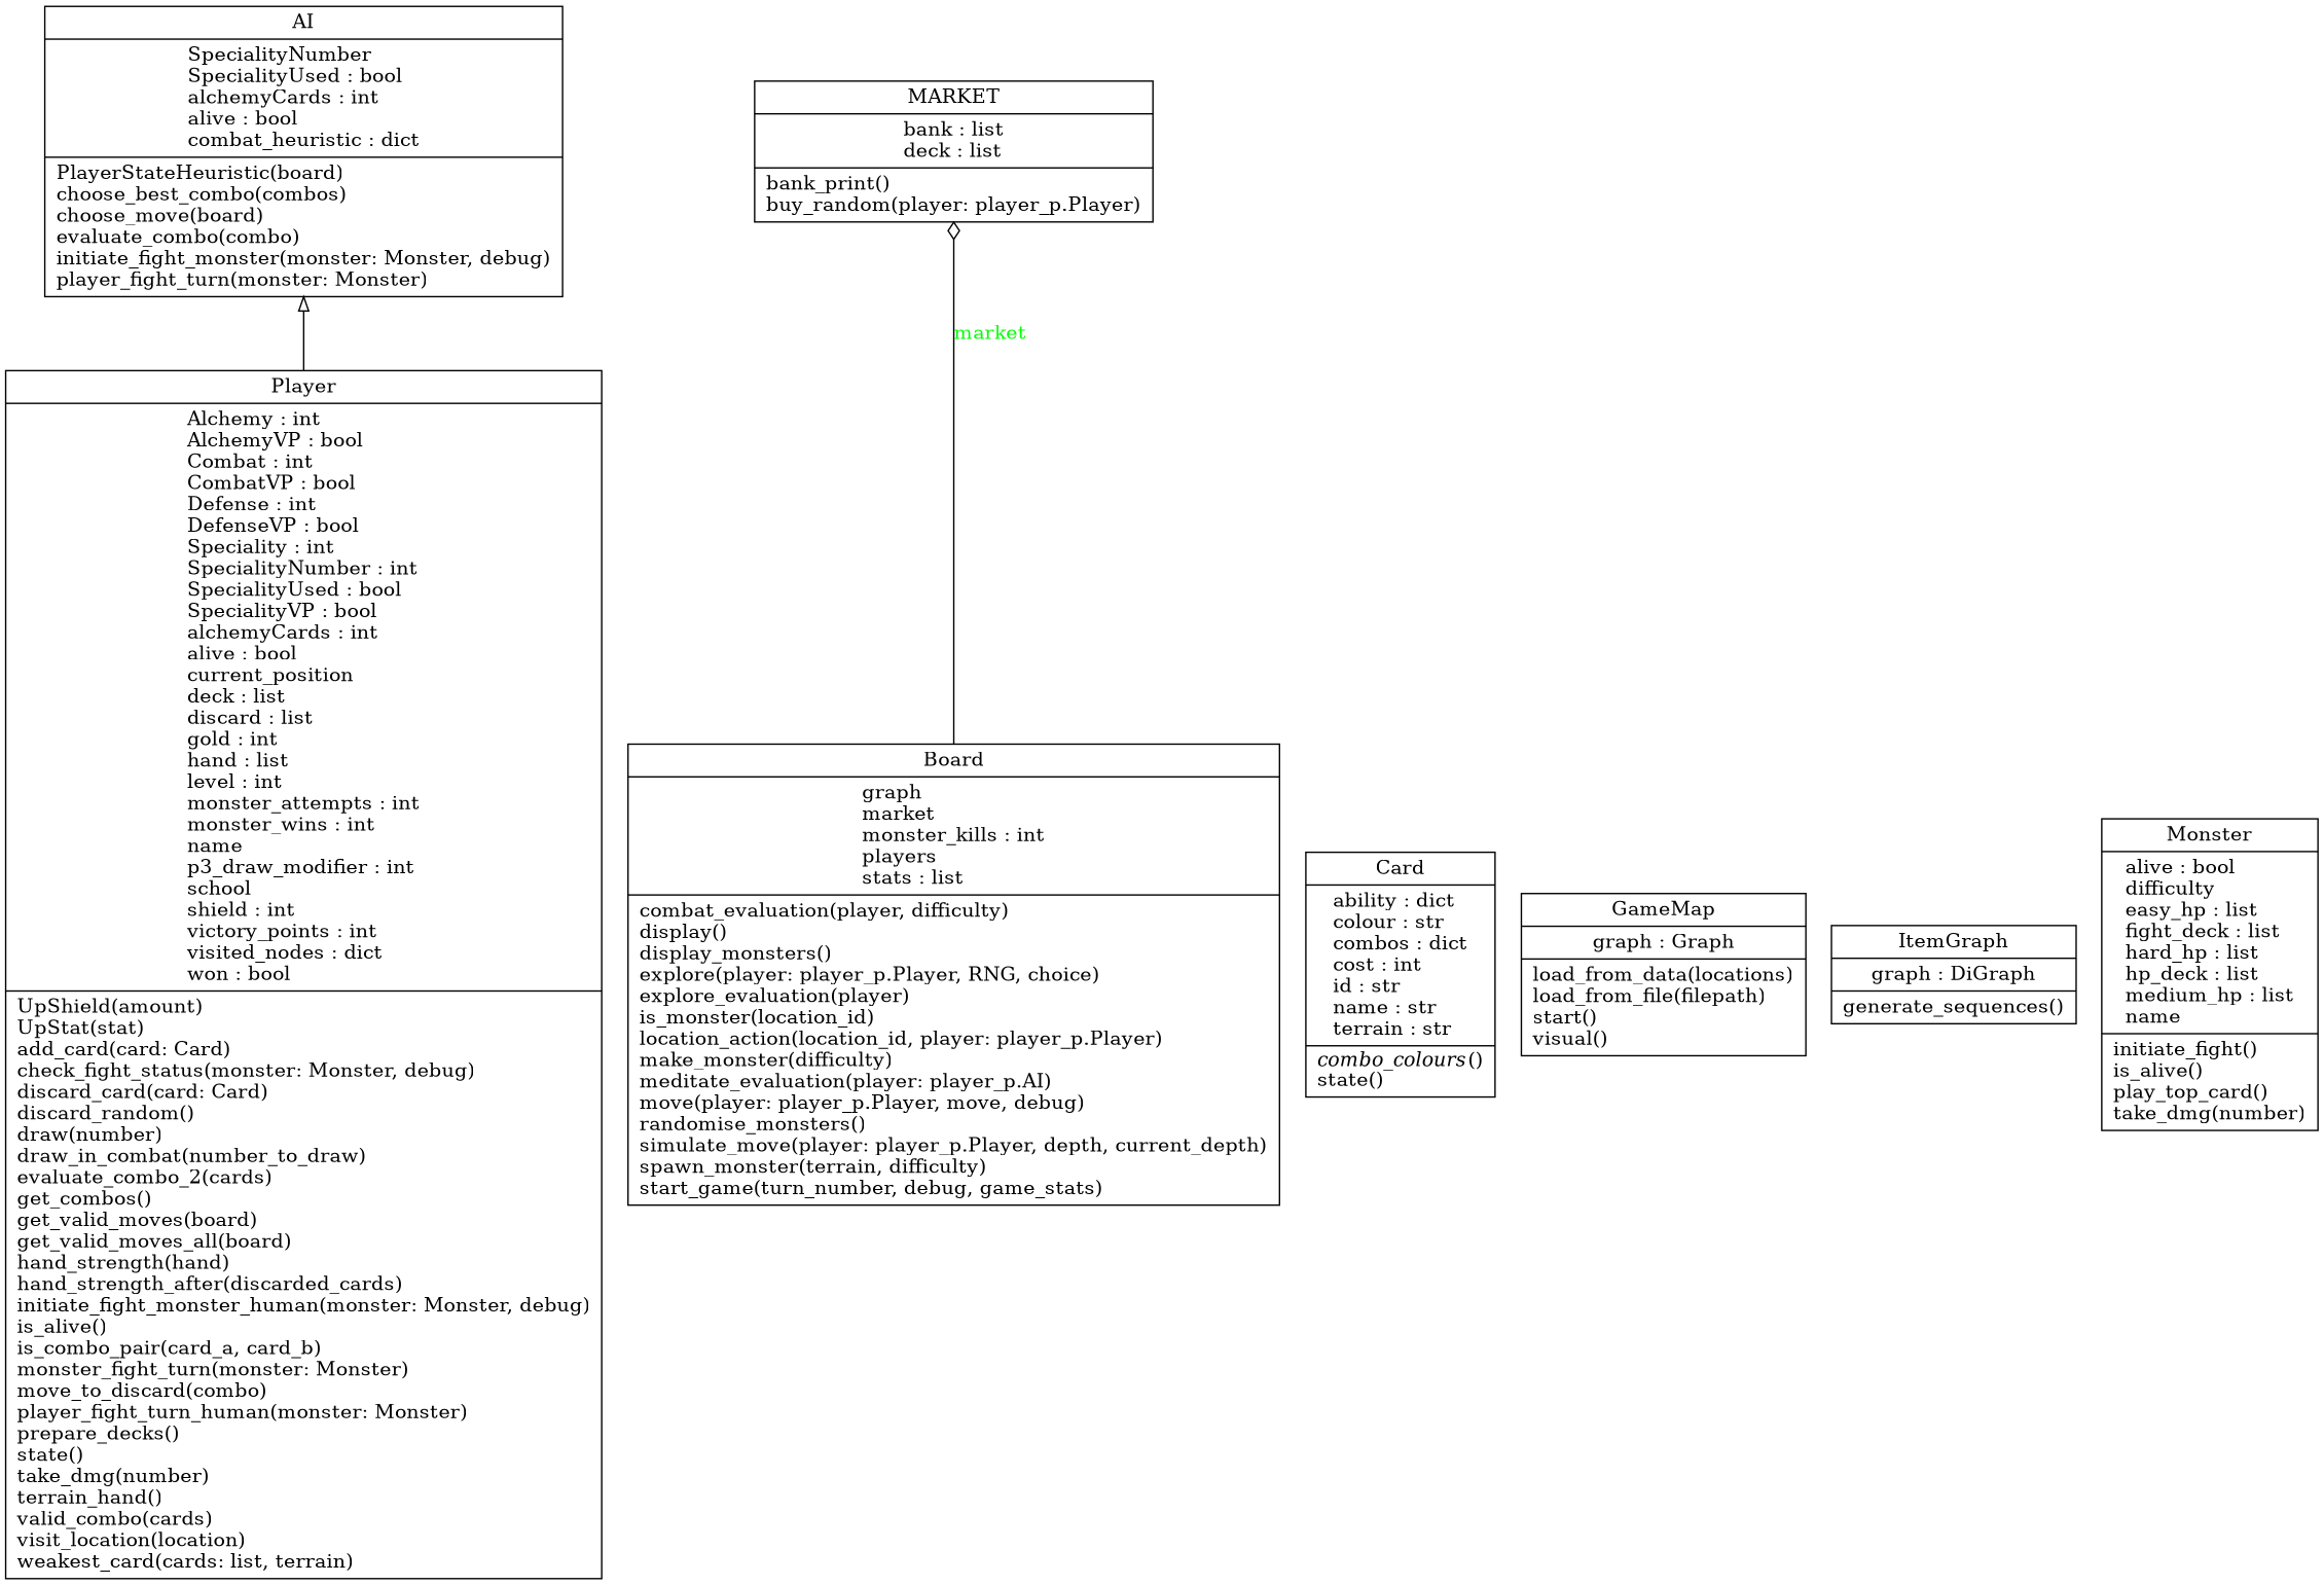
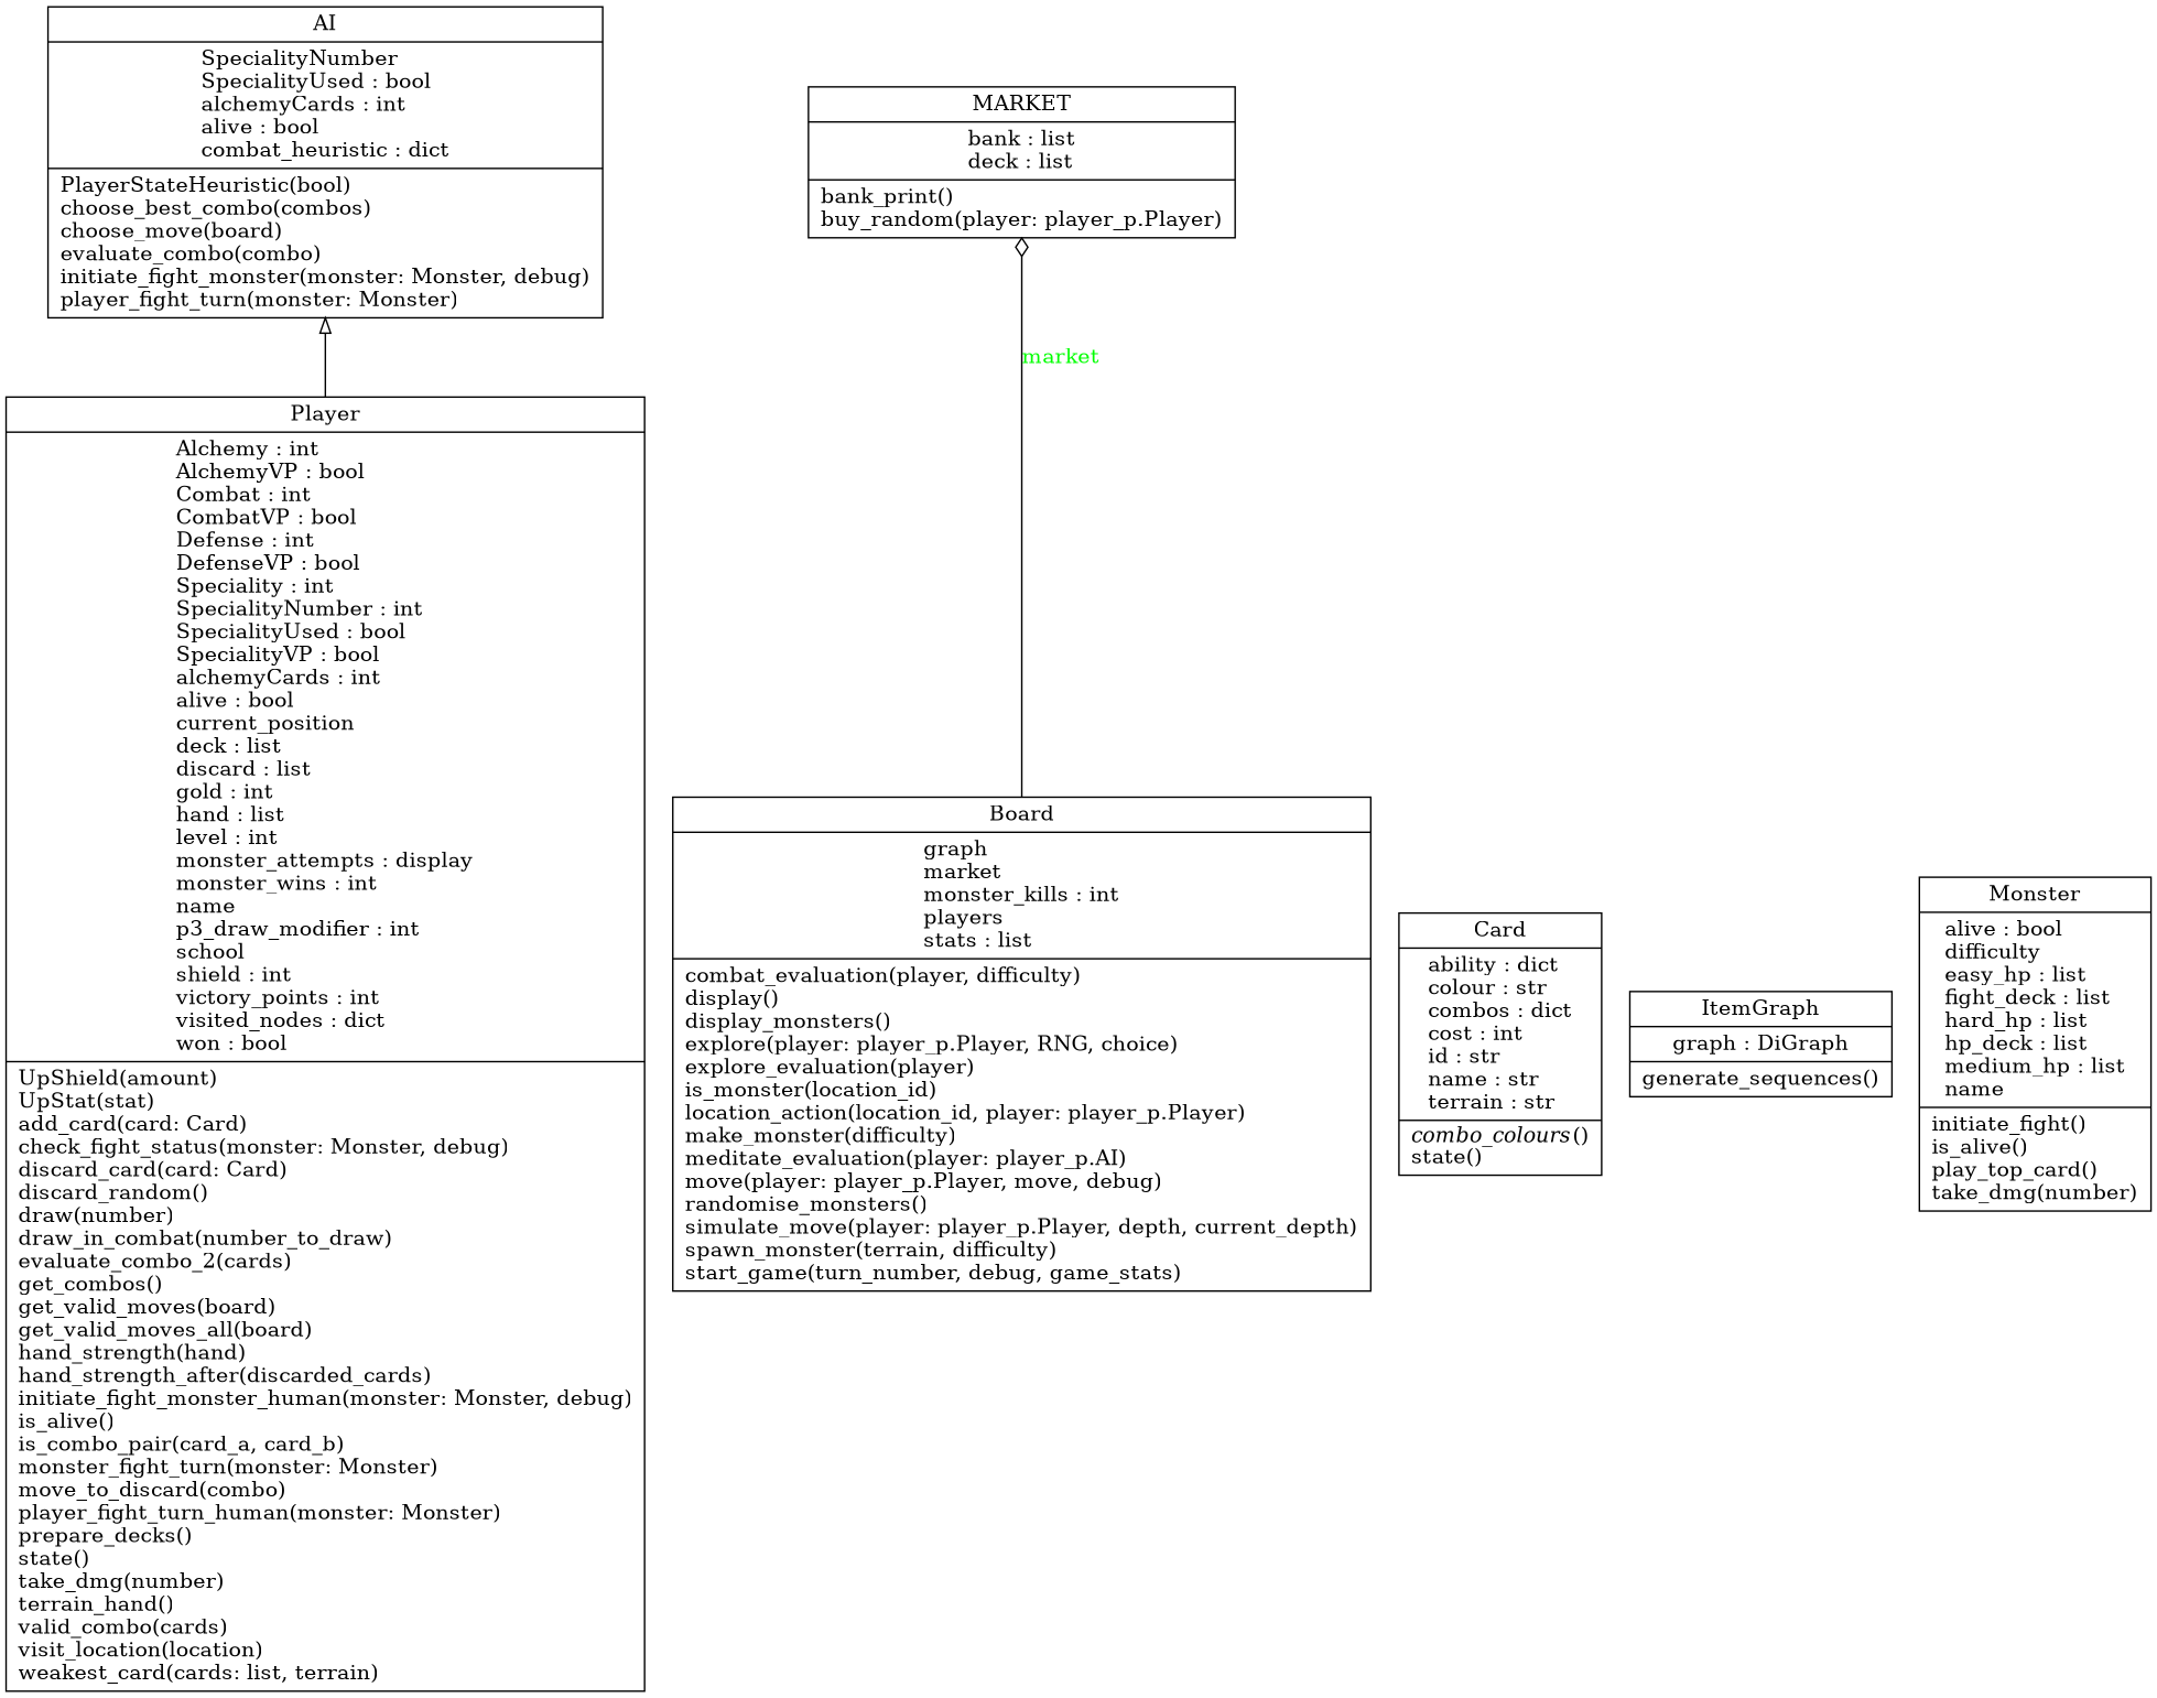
  digraph {
    rankdir=BT
    node [color=black fontcolor=black shape=record style=solid]
    edge [arrowtail=none]
-   n1 [label=<{AI|SpecialityNumber<br ALIGN="LEFT"/>SpecialityUsed : bool<br ALIGN="LEFT"/>alchemyCards : int<br ALIGN="LEFT"/>alive : bool<br ALIGN="LEFT"/>combat_heuristic : dict<br ALIGN="LEFT"/>|PlayerStateHeuristic(board)<br ALIGN="LEFT"/>choose_best_combo(combos)<br ALIGN="LEFT"/>choose_move(board)<br ALIGN="LEFT"/>evaluate_combo(combo)<br ALIGN="LEFT"/>initiate_fight_monster(monster: Monster, debug)<br ALIGN="LEFT"/>player_fight_turn(monster: Monster)<br ALIGN="LEFT"/>}>]
-   n2 [label=<{Player|Alchemy : int<br ALIGN="LEFT"/>AlchemyVP : bool<br ALIGN="LEFT"/>Combat : int<br ALIGN="LEFT"/>CombatVP : bool<br ALIGN="LEFT"/>Defense : int<br ALIGN="LEFT"/>DefenseVP : bool<br ALIGN="LEFT"/>Speciality : int<br ALIGN="LEFT"/>SpecialityNumber : int<br ALIGN="LEFT"/>SpecialityUsed : bool<br ALIGN="LEFT"/>SpecialityVP : bool<br ALIGN="LEFT"/>alchemyCards : int<br ALIGN="LEFT"/>alive : bool<br ALIGN="LEFT"/>current_position<br ALIGN="LEFT"/>deck : list<br ALIGN="LEFT"/>discard : list<br ALIGN="LEFT"/>gold : int<br ALIGN="LEFT"/>hand : list<br ALIGN="LEFT"/>level : int<br ALIGN="LEFT"/>monster_attempts : int<br ALIGN="LEFT"/>monster_wins : int<br ALIGN="LEFT"/>name<br ALIGN="LEFT"/>p3_draw_modifier : int<br ALIGN="LEFT"/>school<br ALIGN="LEFT"/>shield : int<br ALIGN="LEFT"/>victory_points : int<br ALIGN="LEFT"/>visited_nodes : dict<br ALIGN="LEFT"/>won : bool<br ALIGN="LEFT"/>|UpShield(amount)<br ALIGN="LEFT"/>UpStat(stat)<br ALIGN="LEFT"/>add_card(card: Card)<br ALIGN="LEFT"/>check_fight_status(monster: Monster, debug)<br ALIGN="LEFT"/>discard_card(card: Card)<br ALIGN="LEFT"/>discard_random()<br ALIGN="LEFT"/>draw(number)<br ALIGN="LEFT"/>draw_in_combat(number_to_draw)<br ALIGN="LEFT"/>evaluate_combo_2(cards)<br ALIGN="LEFT"/>get_combos()<br ALIGN="LEFT"/>get_valid_moves(board)<br ALIGN="LEFT"/>get_valid_moves_all(board)<br ALIGN="LEFT"/>hand_strength(hand)<br ALIGN="LEFT"/>hand_strength_after(discarded_cards)<br ALIGN="LEFT"/>initiate_fight_monster_human(monster: Monster, debug)<br ALIGN="LEFT"/>is_alive()<br ALIGN="LEFT"/>is_combo_pair(card_a, card_b)<br ALIGN="LEFT"/>monster_fight_turn(monster: Monster)<br ALIGN="LEFT"/>move_to_discard(combo)<br ALIGN="LEFT"/>player_fight_turn_human(monster: Monster)<br ALIGN="LEFT"/>prepare_decks()<br ALIGN="LEFT"/>state()<br ALIGN="LEFT"/>take_dmg(number)<br ALIGN="LEFT"/>terrain_hand()<br ALIGN="LEFT"/>valid_combo(cards)<br ALIGN="LEFT"/>visit_location(location)<br ALIGN="LEFT"/>weakest_card(cards: list, terrain)<br ALIGN="LEFT"/>}>]
+   n1 [label=<{AI|SpecialityNumber<br ALIGN="LEFT"/>SpecialityUsed : bool<br ALIGN="LEFT"/>alchemyCards : int<br ALIGN="LEFT"/>alive : bool<br ALIGN="LEFT"/>combat_heuristic : dict<br ALIGN="LEFT"/>|PlayerStateHeuristic(bool)<br ALIGN="LEFT"/>choose_best_combo(combos)<br ALIGN="LEFT"/>choose_move(board)<br ALIGN="LEFT"/>evaluate_combo(combo)<br ALIGN="LEFT"/>initiate_fight_monster(monster: Monster, debug)<br ALIGN="LEFT"/>player_fight_turn(monster: Monster)<br ALIGN="LEFT"/>}>]
+   n2 [label=<{Player|Alchemy : int<br ALIGN="LEFT"/>AlchemyVP : bool<br ALIGN="LEFT"/>Combat : int<br ALIGN="LEFT"/>CombatVP : bool<br ALIGN="LEFT"/>Defense : int<br ALIGN="LEFT"/>DefenseVP : bool<br ALIGN="LEFT"/>Speciality : int<br ALIGN="LEFT"/>SpecialityNumber : int<br ALIGN="LEFT"/>SpecialityUsed : bool<br ALIGN="LEFT"/>SpecialityVP : bool<br ALIGN="LEFT"/>alchemyCards : int<br ALIGN="LEFT"/>alive : bool<br ALIGN="LEFT"/>current_position<br ALIGN="LEFT"/>deck : list<br ALIGN="LEFT"/>discard : list<br ALIGN="LEFT"/>gold : int<br ALIGN="LEFT"/>hand : list<br ALIGN="LEFT"/>level : int<br ALIGN="LEFT"/>monster_attempts : display<br ALIGN="LEFT"/>monster_wins : int<br ALIGN="LEFT"/>name<br ALIGN="LEFT"/>p3_draw_modifier : int<br ALIGN="LEFT"/>school<br ALIGN="LEFT"/>shield : int<br ALIGN="LEFT"/>victory_points : int<br ALIGN="LEFT"/>visited_nodes : dict<br ALIGN="LEFT"/>won : bool<br ALIGN="LEFT"/>|UpShield(amount)<br ALIGN="LEFT"/>UpStat(stat)<br ALIGN="LEFT"/>add_card(card: Card)<br ALIGN="LEFT"/>check_fight_status(monster: Monster, debug)<br ALIGN="LEFT"/>discard_card(card: Card)<br ALIGN="LEFT"/>discard_random()<br ALIGN="LEFT"/>draw(number)<br ALIGN="LEFT"/>draw_in_combat(number_to_draw)<br ALIGN="LEFT"/>evaluate_combo_2(cards)<br ALIGN="LEFT"/>get_combos()<br ALIGN="LEFT"/>get_valid_moves(board)<br ALIGN="LEFT"/>get_valid_moves_all(board)<br ALIGN="LEFT"/>hand_strength(hand)<br ALIGN="LEFT"/>hand_strength_after(discarded_cards)<br ALIGN="LEFT"/>initiate_fight_monster_human(monster: Monster, debug)<br ALIGN="LEFT"/>is_alive()<br ALIGN="LEFT"/>is_combo_pair(card_a, card_b)<br ALIGN="LEFT"/>monster_fight_turn(monster: Monster)<br ALIGN="LEFT"/>move_to_discard(combo)<br ALIGN="LEFT"/>player_fight_turn_human(monster: Monster)<br ALIGN="LEFT"/>prepare_decks()<br ALIGN="LEFT"/>state()<br ALIGN="LEFT"/>take_dmg(number)<br ALIGN="LEFT"/>terrain_hand()<br ALIGN="LEFT"/>valid_combo(cards)<br ALIGN="LEFT"/>visit_location(location)<br ALIGN="LEFT"/>weakest_card(cards: list, terrain)<br ALIGN="LEFT"/>}>]
    n3 [label=<{Board|graph<br ALIGN="LEFT"/>market<br ALIGN="LEFT"/>monster_kills : int<br ALIGN="LEFT"/>players<br ALIGN="LEFT"/>stats : list<br ALIGN="LEFT"/>|combat_evaluation(player, difficulty)<br ALIGN="LEFT"/>display()<br ALIGN="LEFT"/>display_monsters()<br ALIGN="LEFT"/>explore(player: player_p.Player, RNG, choice)<br ALIGN="LEFT"/>explore_evaluation(player)<br ALIGN="LEFT"/>is_monster(location_id)<br ALIGN="LEFT"/>location_action(location_id, player: player_p.Player)<br ALIGN="LEFT"/>make_monster(difficulty)<br ALIGN="LEFT"/>meditate_evaluation(player: player_p.AI)<br ALIGN="LEFT"/>move(player: player_p.Player, move, debug)<br ALIGN="LEFT"/>randomise_monsters()<br ALIGN="LEFT"/>simulate_move(player: player_p.Player, depth, current_depth)<br ALIGN="LEFT"/>spawn_monster(terrain, difficulty)<br ALIGN="LEFT"/>start_game(turn_number, debug, game_stats)<br ALIGN="LEFT"/>}>]
    n4 [label=<{MARKET|bank : list<br ALIGN="LEFT"/>deck : list<br ALIGN="LEFT"/>|bank_print()<br ALIGN="LEFT"/>buy_random(player: player_p.Player)<br ALIGN="LEFT"/>}>]
    n5 [label=<{Card|ability : dict<br ALIGN="LEFT"/>colour : str<br ALIGN="LEFT"/>combos : dict<br ALIGN="LEFT"/>cost : int<br ALIGN="LEFT"/>id : str<br ALIGN="LEFT"/>name : str<br ALIGN="LEFT"/>terrain : str<br ALIGN="LEFT"/>|<I>combo_colours</I>()<br ALIGN="LEFT"/>state()<br ALIGN="LEFT"/>}>]
-   n6 [label=<{GameMap|graph : Graph<br ALIGN="LEFT"/>|load_from_data(locations)<br ALIGN="LEFT"/>load_from_file(filepath)<br ALIGN="LEFT"/>start()<br ALIGN="LEFT"/>visual()<br ALIGN="LEFT"/>}>]
    n7 [label=<{ItemGraph|graph : DiGraph<br ALIGN="LEFT"/>|generate_sequences()<br ALIGN="LEFT"/>}>]
    n8 [label=<{Monster|alive : bool<br ALIGN="LEFT"/>difficulty<br ALIGN="LEFT"/>easy_hp : list<br ALIGN="LEFT"/>fight_deck : list<br ALIGN="LEFT"/>hard_hp : list<br ALIGN="LEFT"/>hp_deck : list<br ALIGN="LEFT"/>medium_hp : list<br ALIGN="LEFT"/>name<br ALIGN="LEFT"/>|initiate_fight()<br ALIGN="LEFT"/>is_alive()<br ALIGN="LEFT"/>play_top_card()<br ALIGN="LEFT"/>take_dmg(number)<br ALIGN="LEFT"/>}>]
    n2 -> n1 [arrowhead=empty]
    n3 -> n4 [arrowhead=odiamond fontcolor=green label=market style=solid]
  }
